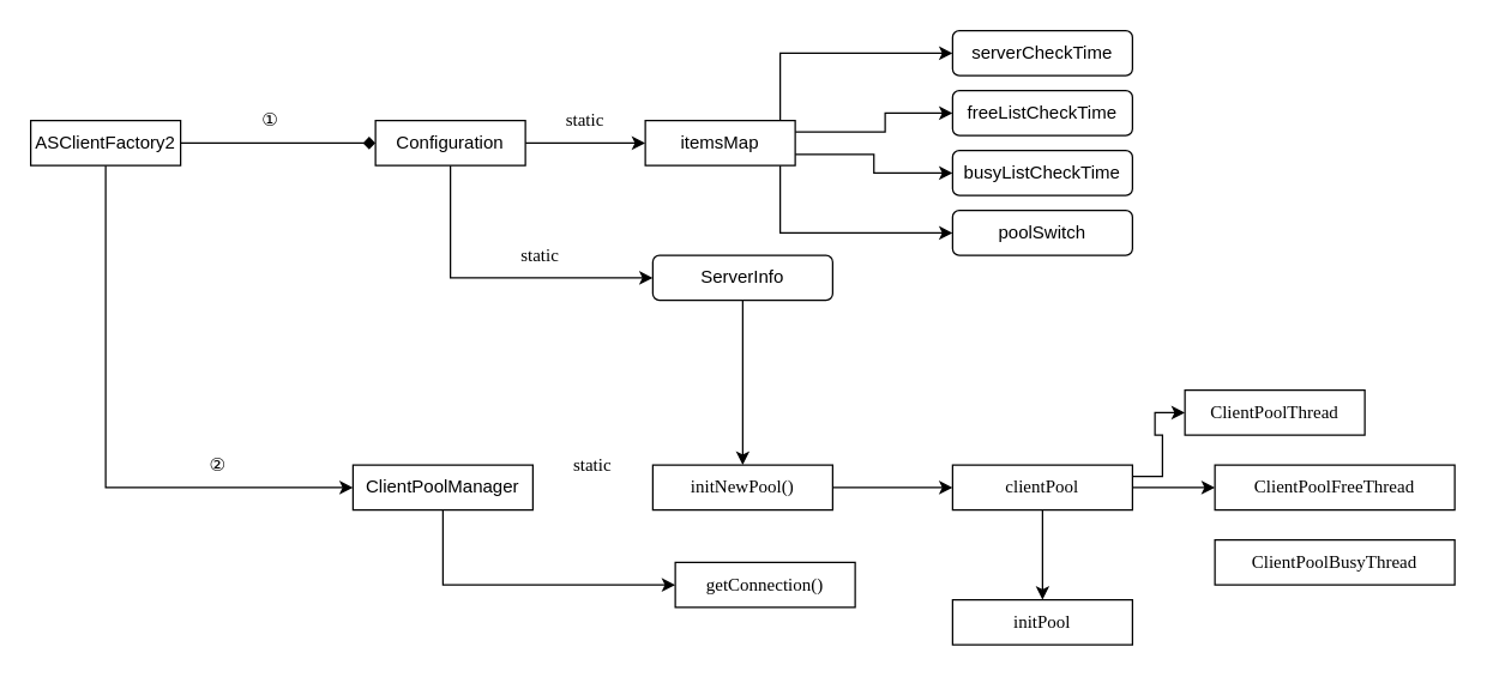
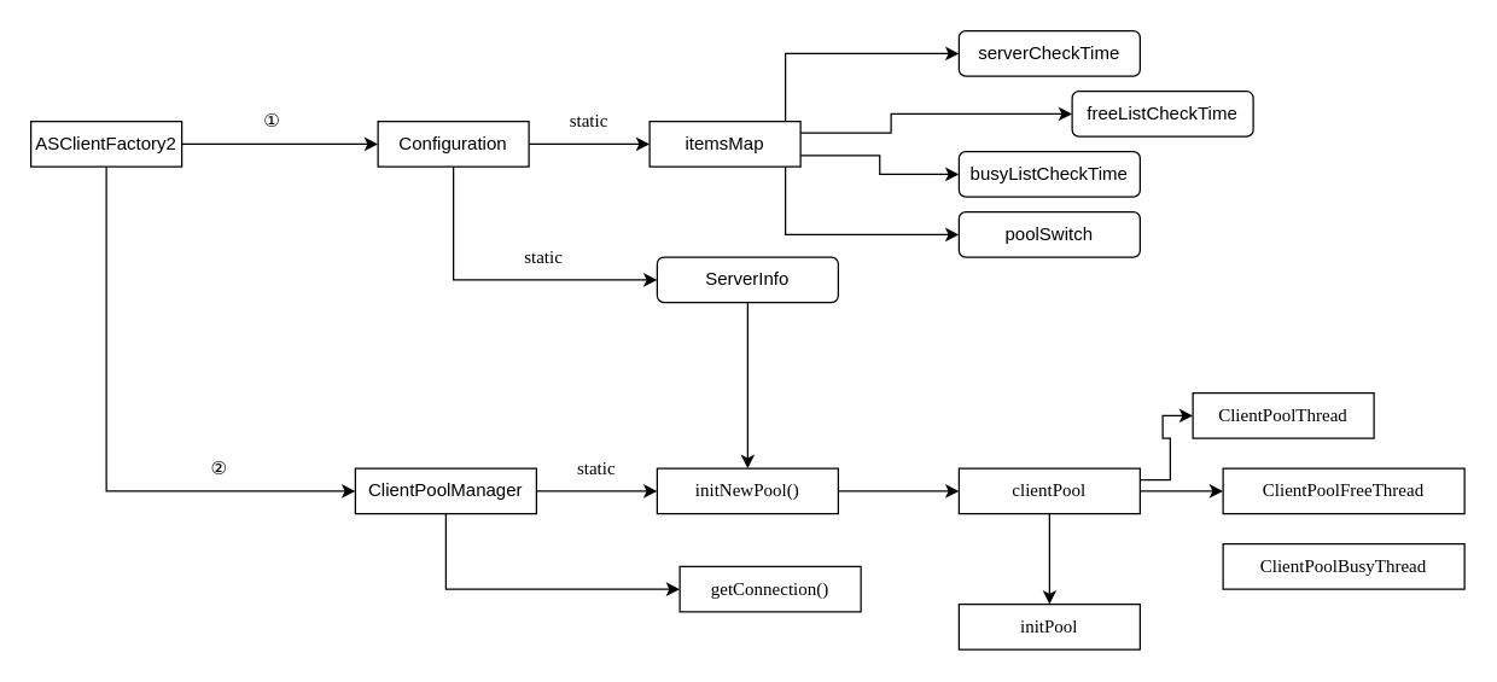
  <mxCell id="0" />
  <mxCell id="1" parent="0" />
- <mxCell id="2" style="edgeStyle=orthogonalEdgeStyle;rounded=0;orthogonalLoop=1;jettySize=auto;html=1;exitX=1;exitY=0.5;exitDx=0;exitDy=0;entryX=0;entryY=0.5;entryDx=0;entryDy=0;endArrow=diamond;" edge="1" parent="1" source="4" target="14"><mxGeometry relative="1" as="geometry" /></mxCell>
+ <mxCell id="2" style="edgeStyle=orthogonalEdgeStyle;rounded=0;orthogonalLoop=1;jettySize=auto;html=1;exitX=1;exitY=0.5;exitDx=0;exitDy=0;entryX=0;entryY=0.5;entryDx=0;entryDy=0;" edge="1" parent="1" source="4" target="14"><mxGeometry relative="1" as="geometry" /></mxCell>
  <mxCell id="3" style="edgeStyle=orthogonalEdgeStyle;rounded=0;orthogonalLoop=1;jettySize=auto;html=1;exitX=0.5;exitY=1;exitDx=0;exitDy=0;entryX=0;entryY=0.5;entryDx=0;entryDy=0;" edge="1" parent="1" source="4" target="18"><mxGeometry relative="1" as="geometry" /></mxCell>
  <mxCell id="4" value="ASClientFactory2" style="rounded=0;whiteSpace=wrap;html=1;" vertex="1" parent="1"><mxGeometry x="20" y="80" width="100" height="30" as="geometry" /></mxCell>
  <mxCell id="5" value="serverCheckTime" style="rounded=1;whiteSpace=wrap;html=1;" vertex="1" parent="1"><mxGeometry x="635" y="20" width="120" height="30" as="geometry" /></mxCell>
- <mxCell id="6" value="freeListCheckTime" style="rounded=1;whiteSpace=wrap;html=1;" vertex="1" parent="1"><mxGeometry x="635" y="60" width="120" height="30" as="geometry" /></mxCell>
+ <mxCell id="6" value="freeListCheckTime" style="rounded=1;whiteSpace=wrap;html=1;" vertex="1" parent="1"><mxGeometry x="710" y="60" width="120" height="30" as="geometry" /></mxCell>
  <mxCell id="7" value="busyListCheckTime" style="rounded=1;whiteSpace=wrap;html=1;" vertex="1" parent="1"><mxGeometry x="635" y="100" width="120" height="30" as="geometry" /></mxCell>
  <mxCell id="8" style="edgeStyle=orthogonalEdgeStyle;rounded=0;orthogonalLoop=1;jettySize=auto;html=1;exitX=0.75;exitY=0;exitDx=0;exitDy=0;entryX=0;entryY=0.5;entryDx=0;entryDy=0;" edge="1" parent="1" target="5"><mxGeometry relative="1" as="geometry"><mxPoint x="520" y="80" as="sourcePoint" /><Array as="points"><mxPoint x="520" y="35" /></Array></mxGeometry></mxCell>
  <mxCell id="9" style="edgeStyle=orthogonalEdgeStyle;rounded=0;orthogonalLoop=1;jettySize=auto;html=1;exitX=1;exitY=0.25;exitDx=0;exitDy=0;entryX=0;entryY=0.5;entryDx=0;entryDy=0;" edge="1" parent="1" source="26" target="6"><mxGeometry relative="1" as="geometry"><mxPoint x="545" y="87.5" as="sourcePoint" /><Array as="points"><mxPoint x="590" y="88" /><mxPoint x="590" y="75" /></Array></mxGeometry></mxCell>
  <mxCell id="10" style="edgeStyle=orthogonalEdgeStyle;rounded=0;orthogonalLoop=1;jettySize=auto;html=1;exitX=1;exitY=0.75;exitDx=0;exitDy=0;entryX=0;entryY=0.5;entryDx=0;entryDy=0;" edge="1" parent="1" source="26" target="7"><mxGeometry relative="1" as="geometry"><mxPoint x="545" y="102.5" as="sourcePoint" /></mxGeometry></mxCell>
  <mxCell id="11" style="edgeStyle=orthogonalEdgeStyle;rounded=0;orthogonalLoop=1;jettySize=auto;html=1;exitX=0.75;exitY=1;exitDx=0;exitDy=0;entryX=0;entryY=0.5;entryDx=0;entryDy=0;" edge="1" parent="1" target="15"><mxGeometry relative="1" as="geometry"><mxPoint x="520" y="110" as="sourcePoint" /><Array as="points"><mxPoint x="520" y="155" /></Array></mxGeometry></mxCell>
  <mxCell id="12" style="edgeStyle=orthogonalEdgeStyle;rounded=0;orthogonalLoop=1;jettySize=auto;html=1;exitX=1;exitY=0.5;exitDx=0;exitDy=0;entryX=0;entryY=0.5;entryDx=0;entryDy=0;fontFamily=Microsoft Yahei Mono;" edge="1" parent="1" source="14" target="26"><mxGeometry relative="1" as="geometry" /></mxCell>
  <mxCell id="13" style="edgeStyle=orthogonalEdgeStyle;rounded=0;orthogonalLoop=1;jettySize=auto;html=1;exitX=0.5;exitY=1;exitDx=0;exitDy=0;entryX=0;entryY=0.5;entryDx=0;entryDy=0;fontFamily=Microsoft Yahei Mono;" edge="1" parent="1" source="14" target="25"><mxGeometry relative="1" as="geometry" /></mxCell>
  <mxCell id="14" value="Configuration" style="rounded=0;whiteSpace=wrap;html=1;" vertex="1" parent="1"><mxGeometry x="250" y="80" width="100" height="30" as="geometry" /></mxCell>
  <mxCell id="15" value="poolSwitch" style="rounded=1;whiteSpace=wrap;html=1;" vertex="1" parent="1"><mxGeometry x="635" y="140" width="120" height="30" as="geometry" /></mxCell>
+ <mxCell id="16" style="edgeStyle=orthogonalEdgeStyle;rounded=0;orthogonalLoop=1;jettySize=auto;html=1;exitX=1;exitY=0.5;exitDx=0;exitDy=0;entryX=0;entryY=0.5;entryDx=0;entryDy=0;fontFamily=Microsoft Yahei Mono;" edge="1" parent="1" source="18" target="22"><mxGeometry relative="1" as="geometry" /></mxCell>
  <mxCell id="17" style="edgeStyle=orthogonalEdgeStyle;rounded=0;orthogonalLoop=1;jettySize=auto;html=1;exitX=0.5;exitY=1;exitDx=0;exitDy=0;entryX=0;entryY=0.5;entryDx=0;entryDy=0;fontFamily=Microsoft Yahei Mono;" edge="1" parent="1" source="18" target="29"><mxGeometry relative="1" as="geometry" /></mxCell>
  <mxCell id="18" value="ClientPoolManager" style="rounded=0;whiteSpace=wrap;html=1;" vertex="1" parent="1"><mxGeometry x="235" y="310" width="120" height="30" as="geometry" /></mxCell>
  <mxCell id="19" value="①" style="text;html=1;strokeColor=none;fillColor=none;align=center;verticalAlign=middle;whiteSpace=wrap;rounded=0;" vertex="1" parent="1"><mxGeometry x="160" y="70" width="40" height="20" as="geometry" /></mxCell>
  <mxCell id="20" value="②" style="text;html=1;strokeColor=none;fillColor=none;align=center;verticalAlign=middle;whiteSpace=wrap;rounded=0;" vertex="1" parent="1"><mxGeometry x="125" y="300" width="40" height="20" as="geometry" /></mxCell>
  <mxCell id="21" style="edgeStyle=orthogonalEdgeStyle;rounded=0;orthogonalLoop=1;jettySize=auto;html=1;exitX=1;exitY=0.5;exitDx=0;exitDy=0;entryX=0;entryY=0.5;entryDx=0;entryDy=0;fontFamily=Microsoft Yahei Mono;" edge="1" parent="1" source="22" target="33"><mxGeometry relative="1" as="geometry" /></mxCell>
  <mxCell id="22" value="initNewPool()" style="rounded=0;whiteSpace=wrap;html=1;fontFamily=Microsoft Yahei Mono;" vertex="1" parent="1"><mxGeometry x="435" y="310" width="120" height="30" as="geometry" /></mxCell>
  <mxCell id="23" value="static" style="text;html=1;strokeColor=none;fillColor=none;align=center;verticalAlign=middle;whiteSpace=wrap;rounded=0;fontFamily=Microsoft Yahei Mono;" vertex="1" parent="1"><mxGeometry x="375" y="300" width="40" height="20" as="geometry" /></mxCell>
  <mxCell id="24" style="edgeStyle=orthogonalEdgeStyle;rounded=0;orthogonalLoop=1;jettySize=auto;html=1;exitX=0.5;exitY=1;exitDx=0;exitDy=0;fontFamily=Microsoft Yahei Mono;" edge="1" parent="1" source="25" target="22"><mxGeometry relative="1" as="geometry" /></mxCell>
  <mxCell id="25" value="ServerInfo" style="rounded=1;whiteSpace=wrap;html=1;" vertex="1" parent="1"><mxGeometry x="435" y="170" width="120" height="30" as="geometry" /></mxCell>
  <mxCell id="26" value="itemsMap" style="rounded=0;whiteSpace=wrap;html=1;" vertex="1" parent="1"><mxGeometry x="430" y="80" width="100" height="30" as="geometry" /></mxCell>
  <mxCell id="27" value="static" style="text;html=1;strokeColor=none;fillColor=none;align=center;verticalAlign=middle;whiteSpace=wrap;rounded=0;fontFamily=Microsoft Yahei Mono;" vertex="1" parent="1"><mxGeometry x="370" y="70" width="40" height="20" as="geometry" /></mxCell>
  <mxCell id="28" value="static" style="text;html=1;strokeColor=none;fillColor=none;align=center;verticalAlign=middle;whiteSpace=wrap;rounded=0;fontFamily=Microsoft Yahei Mono;" vertex="1" parent="1"><mxGeometry x="340" y="160" width="40" height="20" as="geometry" /></mxCell>
  <mxCell id="29" value="getConnection()" style="rounded=0;whiteSpace=wrap;html=1;fontFamily=Microsoft Yahei Mono;" vertex="1" parent="1"><mxGeometry x="450" y="375" width="120" height="30" as="geometry" /></mxCell>
  <mxCell id="30" style="edgeStyle=orthogonalEdgeStyle;rounded=0;orthogonalLoop=1;jettySize=auto;html=1;exitX=1;exitY=0.25;exitDx=0;exitDy=0;entryX=0;entryY=0.5;entryDx=0;entryDy=0;fontFamily=Microsoft Yahei Mono;" edge="1" parent="1" source="33" target="34"><mxGeometry relative="1" as="geometry" /></mxCell>
  <mxCell id="31" style="edgeStyle=orthogonalEdgeStyle;rounded=0;orthogonalLoop=1;jettySize=auto;html=1;exitX=1;exitY=0.5;exitDx=0;exitDy=0;entryX=0;entryY=0.5;entryDx=0;entryDy=0;fontFamily=Microsoft Yahei Mono;" edge="1" parent="1" source="33" target="35"><mxGeometry relative="1" as="geometry" /></mxCell>
  <mxCell id="32" value="" style="edgeStyle=orthogonalEdgeStyle;rounded=0;orthogonalLoop=1;jettySize=auto;html=1;fontFamily=Microsoft Yahei Mono;" edge="1" parent="1" source="33" target="37"><mxGeometry relative="1" as="geometry" /></mxCell>
  <mxCell id="33" value="clientPool" style="rounded=0;whiteSpace=wrap;html=1;fontFamily=Microsoft Yahei Mono;" vertex="1" parent="1"><mxGeometry x="635" y="310" width="120" height="30" as="geometry" /></mxCell>
  <mxCell id="34" value="ClientPoolThread" style="rounded=0;whiteSpace=wrap;html=1;fontFamily=Microsoft Yahei Mono;" vertex="1" parent="1"><mxGeometry x="790" y="260" width="120" height="30" as="geometry" /></mxCell>
  <mxCell id="35" value="ClientPoolFreeThread" style="rounded=0;whiteSpace=wrap;html=1;fontFamily=Microsoft Yahei Mono;" vertex="1" parent="1"><mxGeometry x="810" y="310" width="160" height="30" as="geometry" /></mxCell>
  <mxCell id="36" value="ClientPoolBusyThread" style="rounded=0;whiteSpace=wrap;html=1;fontFamily=Microsoft Yahei Mono;" vertex="1" parent="1"><mxGeometry x="810" y="360" width="160" height="30" as="geometry" /></mxCell>
  <mxCell id="37" value="initPool" style="rounded=0;whiteSpace=wrap;html=1;fontFamily=Microsoft Yahei Mono;" vertex="1" parent="1"><mxGeometry x="635" y="400" width="120" height="30" as="geometry" /></mxCell>
